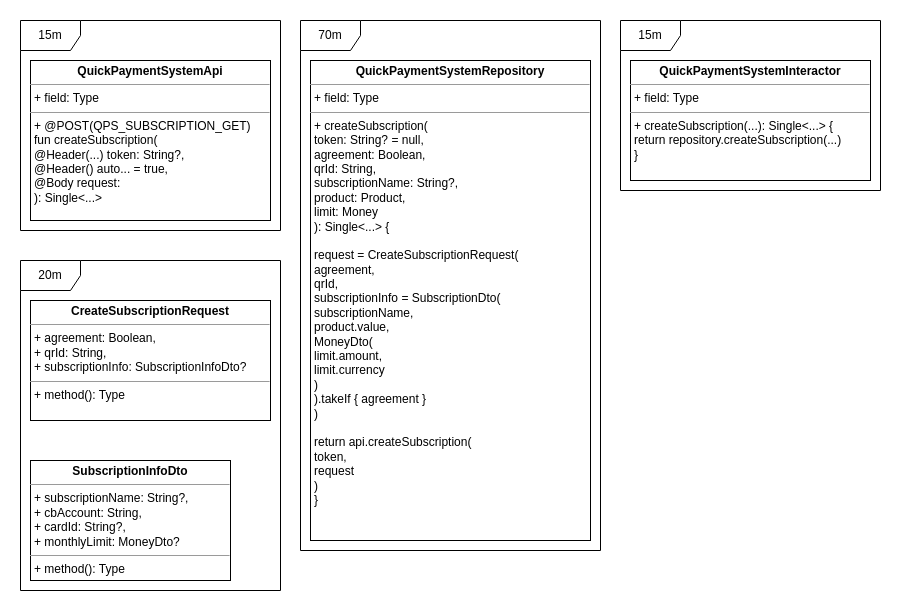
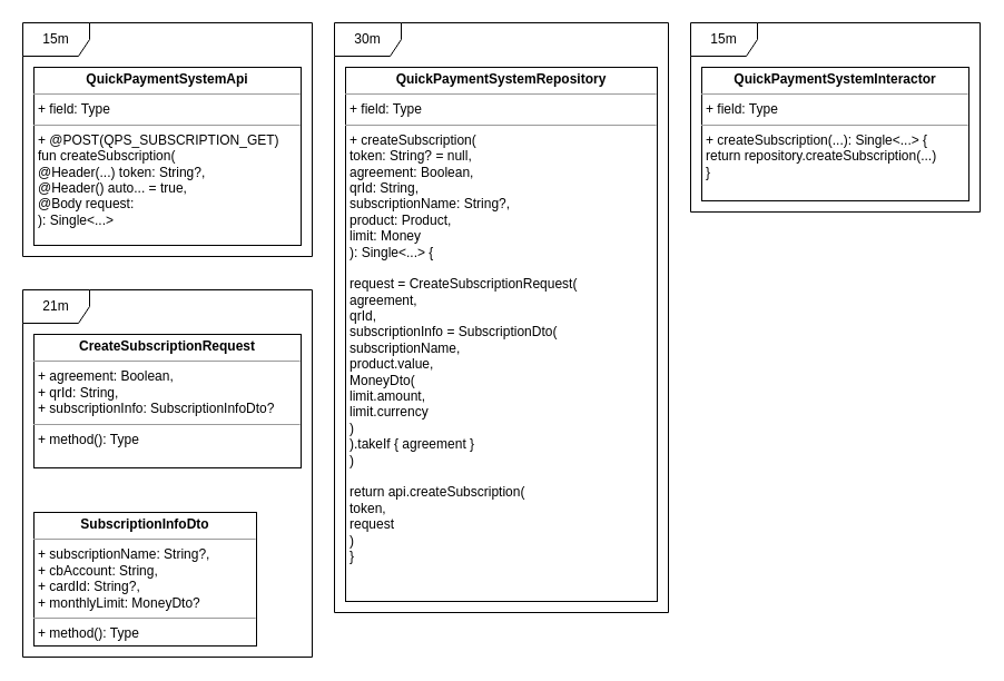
  <mxCell id="0" />
  <mxCell id="1" parent="0" />
  <mxCell id="2" value="&lt;p style=&quot;margin:0px;margin-top:4px;text-align:center;&quot;&gt;&lt;b&gt;QuickPaymentSystemApi&lt;/b&gt;&lt;/p&gt;&lt;hr size=&quot;1&quot;&gt;&lt;p style=&quot;margin:0px;margin-left:4px;&quot;&gt;+ field: Type&lt;/p&gt;&lt;hr size=&quot;1&quot;&gt;&lt;p style=&quot;margin:0px;margin-left:4px;&quot;&gt;+ @POST(QPS_SUBSCRIPTION_GET) &lt;br&gt;&lt;/p&gt;&lt;p style=&quot;margin:0px;margin-left:4px;&quot;&gt;fun createSubscription(&lt;/p&gt;&lt;p style=&quot;margin:0px;margin-left:4px;&quot;&gt;@Header(...) token: String?,&lt;/p&gt;&lt;p style=&quot;margin:0px;margin-left:4px;&quot;&gt;@Header() auto... = true,&lt;br&gt;&lt;/p&gt;&lt;p style=&quot;margin:0px;margin-left:4px;&quot;&gt;@Body request: &lt;br&gt;&lt;/p&gt;&lt;p style=&quot;margin:0px;margin-left:4px;&quot;&gt;): Single&amp;lt;...&amp;gt;&lt;br&gt;&lt;/p&gt;" style="verticalAlign=top;align=left;overflow=fill;fontSize=12;fontFamily=Helvetica;html=1;" vertex="1" parent="1"><mxGeometry x="30" y="60" width="240" height="160" as="geometry" /></mxCell>
  <mxCell id="3" value="&lt;p style=&quot;margin:0px;margin-top:4px;text-align:center;&quot;&gt;&lt;b&gt;CreateSubscriptionRequest&lt;/b&gt;&lt;br&gt;&lt;/p&gt;&lt;hr size=&quot;1&quot;&gt;&lt;p style=&quot;margin:0px;margin-left:4px;&quot;&gt;+ agreement: Boolean,&lt;/p&gt;&lt;p style=&quot;margin:0px;margin-left:4px;&quot;&gt;+ qrId: String,&lt;/p&gt;&lt;p style=&quot;margin:0px;margin-left:4px;&quot;&gt;+ subscriptionInfo: SubscriptionInfoDto?&lt;br&gt;&lt;/p&gt;&lt;hr size=&quot;1&quot;&gt;&lt;p style=&quot;margin:0px;margin-left:4px;&quot;&gt;+ method(): Type&lt;/p&gt;" style="verticalAlign=top;align=left;overflow=fill;fontSize=12;fontFamily=Helvetica;html=1;" vertex="1" parent="1"><mxGeometry x="30" y="300" width="240" height="120" as="geometry" /></mxCell>
  <mxCell id="4" value="&lt;p style=&quot;margin:0px;margin-top:4px;text-align:center;&quot;&gt;&lt;b&gt;SubscriptionInfoDto&lt;/b&gt;&lt;/p&gt;&lt;hr size=&quot;1&quot;&gt;&lt;p style=&quot;margin:0px;margin-left:4px;&quot;&gt;+ subscriptionName: String?,&lt;/p&gt;&lt;p style=&quot;margin:0px;margin-left:4px;&quot;&gt;+ cbAccount: String,&lt;/p&gt;&lt;p style=&quot;margin:0px;margin-left:4px;&quot;&gt;+ cardId: String?,&lt;/p&gt;&lt;p style=&quot;margin:0px;margin-left:4px;&quot;&gt;+ monthlyLimit: MoneyDto?&lt;br&gt;&lt;/p&gt;&lt;hr size=&quot;1&quot;&gt;&lt;p style=&quot;margin:0px;margin-left:4px;&quot;&gt;+ method(): Type&lt;/p&gt;" style="verticalAlign=top;align=left;overflow=fill;fontSize=12;fontFamily=Helvetica;html=1;" vertex="1" parent="1"><mxGeometry x="30" y="460" width="200" height="120" as="geometry" /></mxCell>
  <mxCell id="5" value="&lt;p style=&quot;margin:0px;margin-top:4px;text-align:center;&quot;&gt;&lt;b&gt;QuickPaymentSystemRepository&lt;/b&gt;&lt;/p&gt;&lt;hr size=&quot;1&quot;&gt;&lt;p style=&quot;margin:0px;margin-left:4px;&quot;&gt;+ field: Type&lt;/p&gt;&lt;hr size=&quot;1&quot;&gt;&lt;p style=&quot;margin:0px;margin-left:4px;&quot;&gt;+ createSubscription(&lt;/p&gt;&lt;p style=&quot;margin:0px;margin-left:4px;&quot;&gt;token: String? = null,&lt;/p&gt;&lt;p style=&quot;margin:0px;margin-left:4px;&quot;&gt;agreement: Boolean,&lt;/p&gt;&lt;p style=&quot;margin:0px;margin-left:4px;&quot;&gt;qrId: String,&lt;/p&gt;&lt;p style=&quot;margin:0px;margin-left:4px;&quot;&gt;subscriptionName: String?,&lt;/p&gt;&lt;p style=&quot;margin:0px;margin-left:4px;&quot;&gt;product: Product,&lt;/p&gt;&lt;p style=&quot;margin:0px;margin-left:4px;&quot;&gt;limit: Money&lt;br&gt;&lt;/p&gt;&lt;p style=&quot;margin:0px;margin-left:4px;&quot;&gt;): Single&amp;lt;...&amp;gt; {&lt;/p&gt;&lt;p style=&quot;margin:0px;margin-left:4px;&quot;&gt;&lt;br&gt;&lt;/p&gt;&lt;p style=&quot;margin:0px;margin-left:4px;&quot;&gt;request = CreateSubscriptionRequest(&lt;/p&gt;&lt;p style=&quot;margin:0px;margin-left:4px;&quot;&gt;agreement,&lt;/p&gt;&lt;p style=&quot;margin:0px;margin-left:4px;&quot;&gt;qrId,&lt;/p&gt;&lt;p style=&quot;margin:0px;margin-left:4px;&quot;&gt;subscriptionInfo = SubscriptionDto(&lt;/p&gt;&lt;p style=&quot;margin:0px;margin-left:4px;&quot;&gt;subscriptionName,&lt;/p&gt;&lt;p style=&quot;margin:0px;margin-left:4px;&quot;&gt;product.value,&lt;/p&gt;&lt;p style=&quot;margin:0px;margin-left:4px;&quot;&gt;MoneyDto(&lt;/p&gt;&lt;p style=&quot;margin:0px;margin-left:4px;&quot;&gt;limit.amount,&lt;/p&gt;&lt;p style=&quot;margin:0px;margin-left:4px;&quot;&gt;limit.currency&lt;br&gt;&lt;/p&gt;&lt;p style=&quot;margin:0px;margin-left:4px;&quot;&gt;)&lt;br&gt;&lt;/p&gt;&lt;p style=&quot;margin:0px;margin-left:4px;&quot;&gt;).takeIf { agreement }&lt;br&gt;&lt;/p&gt;&lt;p style=&quot;margin:0px;margin-left:4px;&quot;&gt;)&lt;br&gt;&lt;/p&gt;&lt;p style=&quot;margin:0px;margin-left:4px;&quot;&gt;&lt;br&gt;&lt;/p&gt;&lt;p style=&quot;margin:0px;margin-left:4px;&quot;&gt;return api.createSubscription(&lt;/p&gt;&lt;p style=&quot;margin:0px;margin-left:4px;&quot;&gt;token,&lt;/p&gt;&lt;p style=&quot;margin:0px;margin-left:4px;&quot;&gt;request&lt;br&gt;&lt;/p&gt;&lt;p style=&quot;margin:0px;margin-left:4px;&quot;&gt;)&lt;br&gt;&lt;/p&gt;&lt;p style=&quot;margin:0px;margin-left:4px;&quot;&gt;}&lt;br&gt;&lt;/p&gt;" style="verticalAlign=top;align=left;overflow=fill;fontSize=12;fontFamily=Helvetica;html=1;" vertex="1" parent="1"><mxGeometry x="310" y="60" width="280" height="480" as="geometry" /></mxCell>
  <mxCell id="6" value="&lt;p style=&quot;margin:0px;margin-top:4px;text-align:center;&quot;&gt;&lt;b&gt;QuickPaymentSystemInteractor&lt;/b&gt;&lt;/p&gt;&lt;hr size=&quot;1&quot;&gt;&lt;p style=&quot;margin:0px;margin-left:4px;&quot;&gt;+ field: Type&lt;/p&gt;&lt;hr size=&quot;1&quot;&gt;&lt;p style=&quot;margin:0px;margin-left:4px;&quot;&gt;+ createSubscription(...): Single&amp;lt;...&amp;gt; {&lt;/p&gt;&lt;p style=&quot;margin:0px;margin-left:4px;&quot;&gt;return repository.createSubscription(...)&lt;br&gt;&lt;/p&gt;&lt;p style=&quot;margin:0px;margin-left:4px;&quot;&gt;}&lt;br&gt;&lt;/p&gt;" style="verticalAlign=top;align=left;overflow=fill;fontSize=12;fontFamily=Helvetica;html=1;" vertex="1" parent="1"><mxGeometry x="630" y="60" width="240" height="120" as="geometry" /></mxCell>
- <mxCell id="7" value="20m" style="shape=umlFrame;whiteSpace=wrap;html=1;" vertex="1" parent="1"><mxGeometry x="20" y="260" width="260" height="330" as="geometry" /></mxCell>
+ <mxCell id="7" value="21m" style="shape=umlFrame;whiteSpace=wrap;html=1;" vertex="1" parent="1"><mxGeometry x="20" y="260" width="260" height="330" as="geometry" /></mxCell>
  <mxCell id="8" value="15m" style="shape=umlFrame;whiteSpace=wrap;html=1;" vertex="1" parent="1"><mxGeometry x="20" y="20" width="260" height="210" as="geometry" /></mxCell>
- <mxCell id="9" value="70m" style="shape=umlFrame;whiteSpace=wrap;html=1;" vertex="1" parent="1"><mxGeometry x="300" y="20" width="300" height="530" as="geometry" /></mxCell>
+ <mxCell id="9" value="30m" style="shape=umlFrame;whiteSpace=wrap;html=1;" vertex="1" parent="1"><mxGeometry x="300" y="20" width="300" height="530" as="geometry" /></mxCell>
  <mxCell id="10" value="15m" style="shape=umlFrame;whiteSpace=wrap;html=1;" vertex="1" parent="1"><mxGeometry x="620" y="20" width="260" height="170" as="geometry" /></mxCell>
